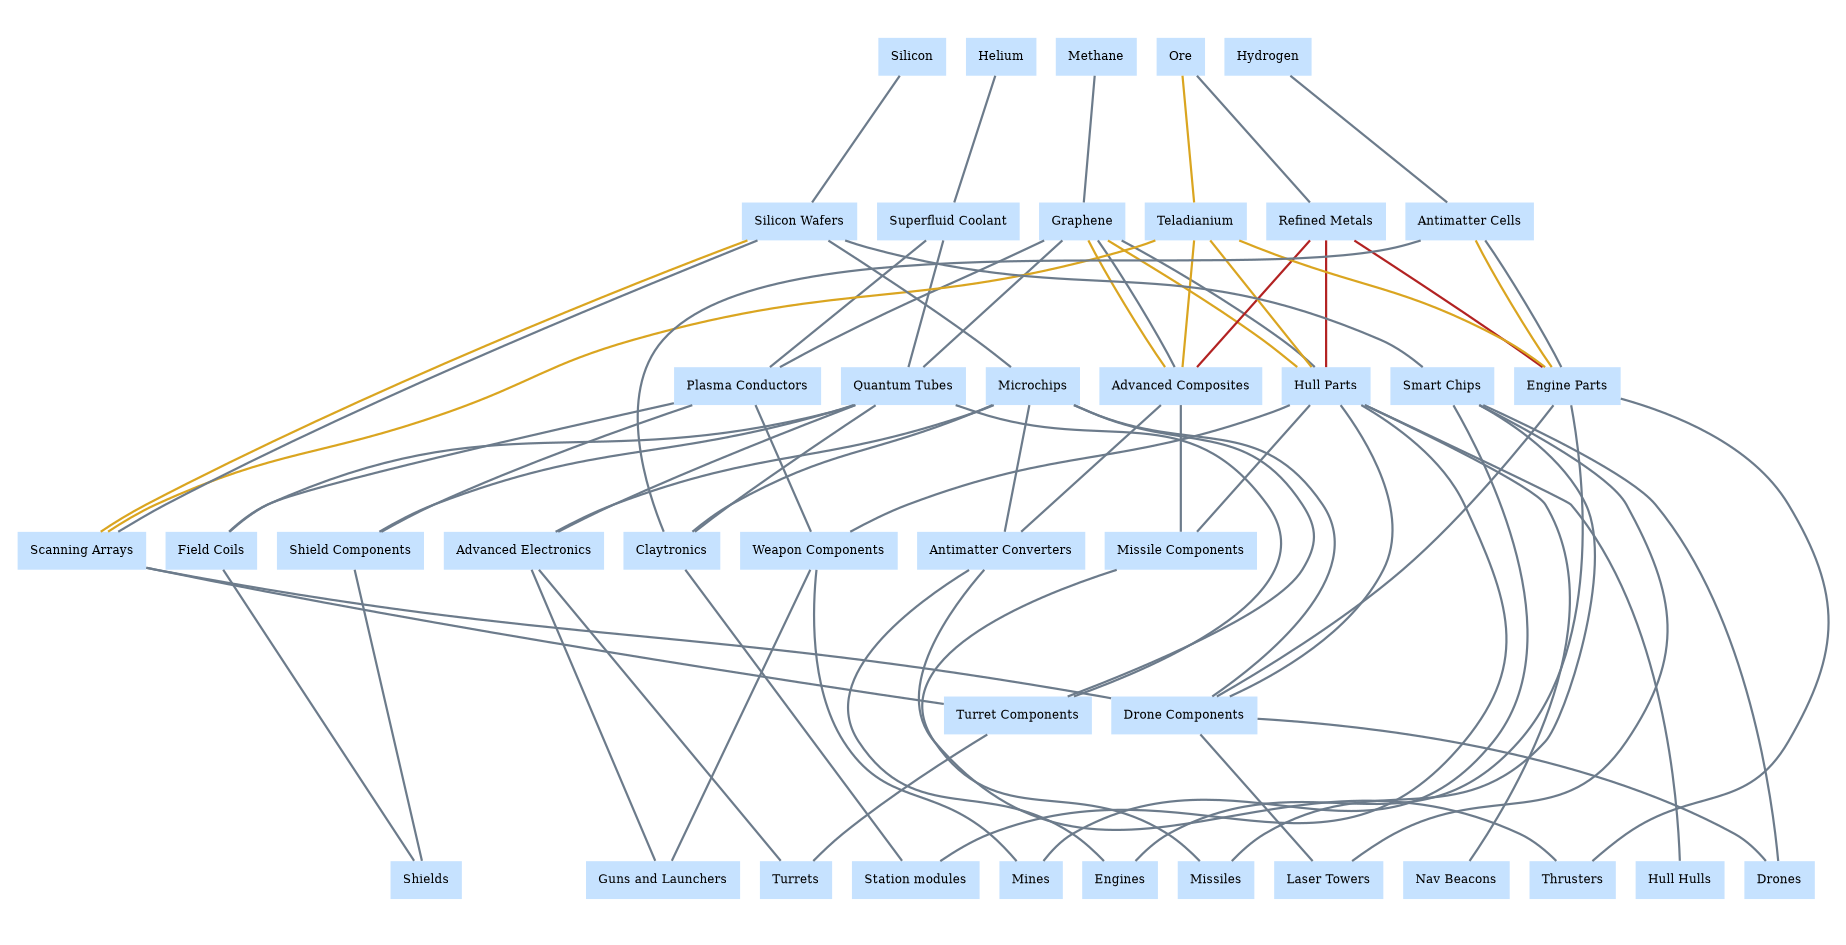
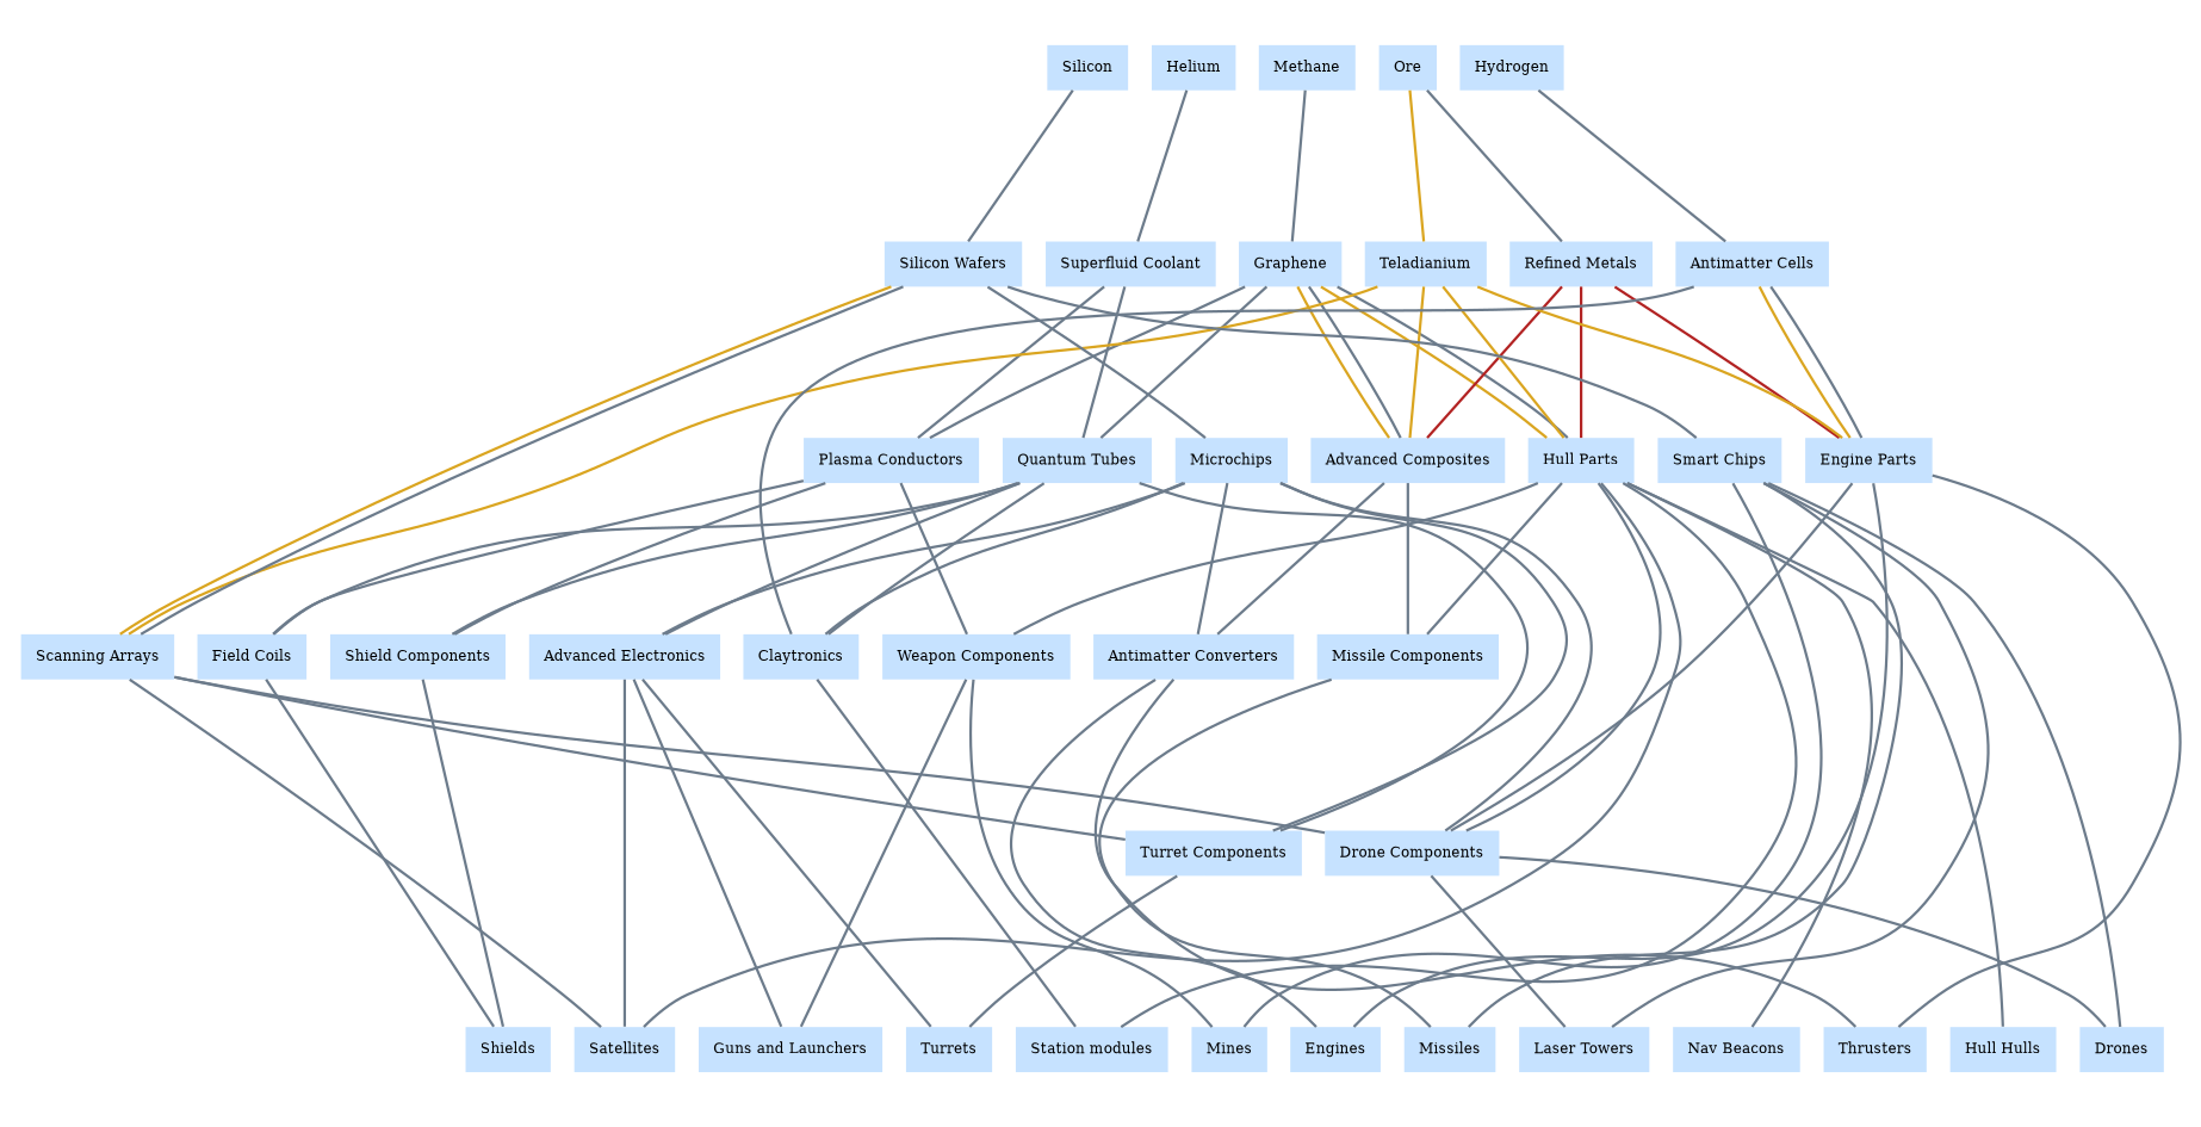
  graph {
    compound=true
    fontname="DejaVu Serif"
    nodesep=0.3
    ranksep=2
    node [color=slategray1 colour=lightsteelblue2 fontname="DejaVu Serif" margin=0.2 penwidth=0 shape=box style=filled]
    edge [color=slategray4 constraint=true fontname="DejaVu Serif" penwidth=2.5]
    Helium
    Methane
    Ore
    Hydrogen
    Silicon
    "Superfluid Coolant"
    Graphene
    "Refined Metals"
    Teladianium
    "Antimatter Cells"
    "Silicon Wafers"
    "Plasma Conductors"
    "Quantum Tubes"
    "Advanced Composites"
    "Hull Parts"
    "Engine Parts"
    Microchips
    "Smart Chips"
    "Drone Components"
    "Turret Components"
    "Missile Components"
    "Field Coils"
    "Shield Components"
    "Antimatter Converters"
    "Weapon Components"
    "Scanning Arrays" [colour=orange1]
    Claytronics
    "Advanced Electronics"
    n29 [label="Hull Hulls"]
    "Nav Beacons"
    Missiles
    "Station modules" [colour=hotpink1]
    Engines [colour=hotpink1]
    Thrusters [colour=hotpink1]
    Mines
    Drones
    "Laser Towers"
    Shields [colour=hotpink1]
    Turrets [colour=hotpink1]
    "Guns and Launchers" [colour=hotpink1]
+   Satellites
    subgraph sub_1 {
      cluster=true
      label="Tier 2 (Food and Drugs)"
    }
    subgraph sub_2 {
      cluster=true
      label="Tier 0 (Harvested)"
      Helium
      Methane
      Ore
      Hydrogen
      Silicon
    }
    subgraph sub_3 {
      cluster=true
      label="Tier 1 (Basic Food)"
    }
    subgraph sub_4 {
      cluster=true
      label="Tier 3 (Refined)"
      "Superfluid Coolant"
      Graphene
      "Refined Metals"
      Teladianium
      "Antimatter Cells"
      "Silicon Wafers"
    }
    subgraph sub_5 {
      cluster=true
      label="Tier 4 (Advanced)"
      "Plasma Conductors"
      "Quantum Tubes"
      "Advanced Composites"
      "Hull Parts"
      "Engine Parts"
      Microchips
      "Smart Chips"
    }
    subgraph sub_6 {
      cluster=true
      label="Tier 5 (Components)"
      "Drone Components"
      "Turret Components"
      "Missile Components"
      "Field Coils"
      "Shield Components"
      "Antimatter Converters"
      "Weapon Components"
      "Scanning Arrays"
      Claytronics
      "Advanced Electronics"
    }
    subgraph sub_7 {
      cluster=true
      label="Tier 6 (Equipment)"
      n29
      "Nav Beacons"
      Missiles
      "Station modules"
      Engines
      Thrusters
      Mines
      Drones
      "Laser Towers"
      Shields
      Turrets
      "Guns and Launchers"
+     Satellites
    }
    Helium -- "Superfluid Coolant"
    Methane -- Graphene
    Ore -- "Refined Metals"
    Ore -- Teladianium [color=goldenrod]
    Hydrogen -- "Antimatter Cells"
    Silicon -- "Silicon Wafers"
    "Superfluid Coolant" -- "Plasma Conductors"
    "Superfluid Coolant" -- "Quantum Tubes"
    Graphene -- "Plasma Conductors"
    Graphene -- "Quantum Tubes"
    Graphene -- "Advanced Composites" [color=goldenrod]
    Graphene -- "Advanced Composites"
    Graphene -- "Hull Parts" [color=goldenrod]
    Graphene -- "Hull Parts"
    "Refined Metals" -- "Advanced Composites" [color=firebrick]
    "Refined Metals" -- "Hull Parts" [color=firebrick]
    "Refined Metals" -- "Engine Parts" [color=firebrick]
    Teladianium -- "Advanced Composites" [color=goldenrod]
    Teladianium -- "Hull Parts" [color=goldenrod]
    Teladianium -- "Engine Parts" [color=goldenrod]
    Teladianium -- "Scanning Arrays" [color=goldenrod]
    "Antimatter Cells" -- "Engine Parts" [color=goldenrod]
    "Antimatter Cells" -- "Engine Parts"
    "Antimatter Cells" -- Claytronics
    "Silicon Wafers" -- Microchips
    "Silicon Wafers" -- "Smart Chips"
    "Silicon Wafers" -- "Scanning Arrays" [color=goldenrod]
    "Silicon Wafers" -- "Scanning Arrays"
    "Plasma Conductors" -- "Field Coils"
    "Plasma Conductors" -- "Shield Components"
    "Plasma Conductors" -- "Weapon Components"
    "Quantum Tubes" -- "Turret Components"
    "Quantum Tubes" -- "Field Coils"
    "Quantum Tubes" -- "Shield Components"
    "Quantum Tubes" -- Claytronics
    "Quantum Tubes" -- "Advanced Electronics"
    "Advanced Composites" -- "Missile Components"
    "Advanced Composites" -- "Antimatter Converters"
    "Hull Parts" -- "Drone Components"
    "Hull Parts" -- "Missile Components"
    "Hull Parts" -- "Weapon Components"
    "Hull Parts" -- n29
    "Hull Parts" -- "Nav Beacons"
    "Hull Parts" -- "Station modules"
+   "Hull Parts" -- Satellites
    "Engine Parts" -- "Drone Components"
    "Engine Parts" -- Engines
    "Engine Parts" -- Thrusters
    Microchips -- "Drone Components"
    Microchips -- "Turret Components"
    Microchips -- "Antimatter Converters"
    Microchips -- Claytronics
    Microchips -- "Advanced Electronics"
    "Smart Chips" -- Missiles
    "Smart Chips" -- Mines
    "Smart Chips" -- Drones
    "Smart Chips" -- "Laser Towers"
    "Drone Components" -- Drones
    "Drone Components" -- "Laser Towers"
    "Turret Components" -- Turrets
    "Missile Components" -- Missiles
    "Field Coils" -- Shields
    "Shield Components" -- Shields
    "Antimatter Converters" -- Engines
    "Antimatter Converters" -- Thrusters
    "Weapon Components" -- Mines
    "Weapon Components" -- "Guns and Launchers"
    "Scanning Arrays" -- "Drone Components"
    "Scanning Arrays" -- "Turret Components"
+   "Scanning Arrays" -- Satellites
    Claytronics -- "Station modules"
    "Advanced Electronics" -- Turrets
    "Advanced Electronics" -- "Guns and Launchers"
+   "Advanced Electronics" -- Satellites
  }
